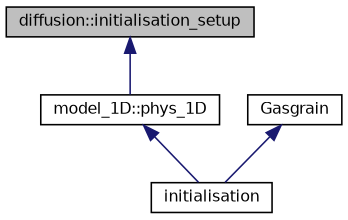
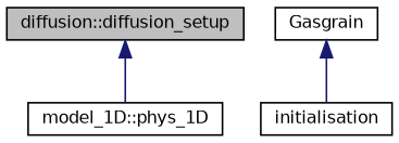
  digraph {
    rankdir=TB
    node [color=black fillcolor=white fontname=Helvetica fontsize=10 shape=record style=filled]
    edge [color=midnightblue dir=back fontname=Helvetica fontsize=10 labelfontname=Helvetica labelfontsize=10 style=solid]
-   n1 [fillcolor=grey75 fontcolor=black height=0.2 label="diffusion::initialisation_setup" width=0.4]
+   n1 [fillcolor=grey75 fontcolor=black height=0.2 label="diffusion::diffusion_setup" width=0.4]
    n2 [height=0.2 label="model_1D::phys_1D" width=0.4]
    n3 [height=0.2 label=initialisation width=0.4]
    n4 [height=0.2 label=Gasgrain width=0.4]
    n1 -> n2
-   n2 -> n3
    n4 -> n3
  }
